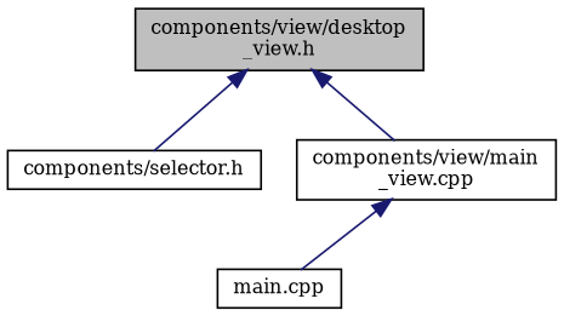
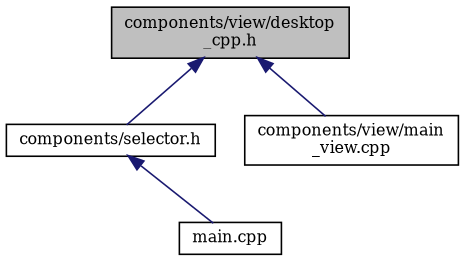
  digraph {
    fontname="DejaVu Serif"
    node [color=black fillcolor=white fontname="DejaVu Serif" fontsize=10 shape=record style=filled]
    edge [color=midnightblue dir=back fontname="DejaVu Serif" fontsize=10 labelfontname=Helvetica labelfontsize=10 style=solid]
-   n1 [fillcolor=grey75 fontcolor=black height=0.2 label="components/view/desktop\l_view.h" width=0.4]
+   n1 [fillcolor=grey75 fontcolor=black height=0.2 label="components/view/desktop\l_cpp.h" width=0.4]
    n2 [height=0.2 label="components/selector.h" width=0.4]
    n3 [height=0.2 label="components/view/main\l_view.cpp" width=0.4]
    n4 [height=0.2 label="main.cpp" width=0.4]
    n1 -> n2
    n1 -> n3
-   n3 -> n4
+   n2 -> n4
  }
